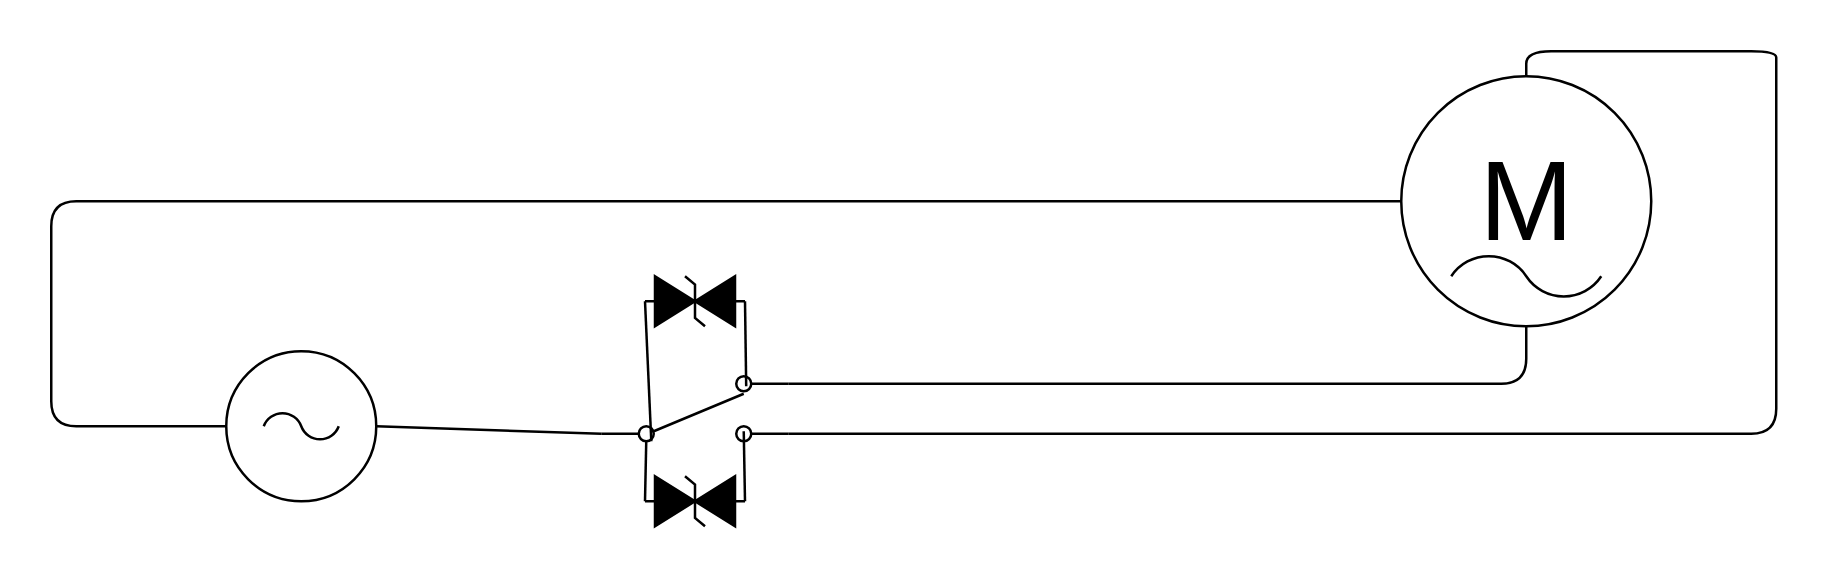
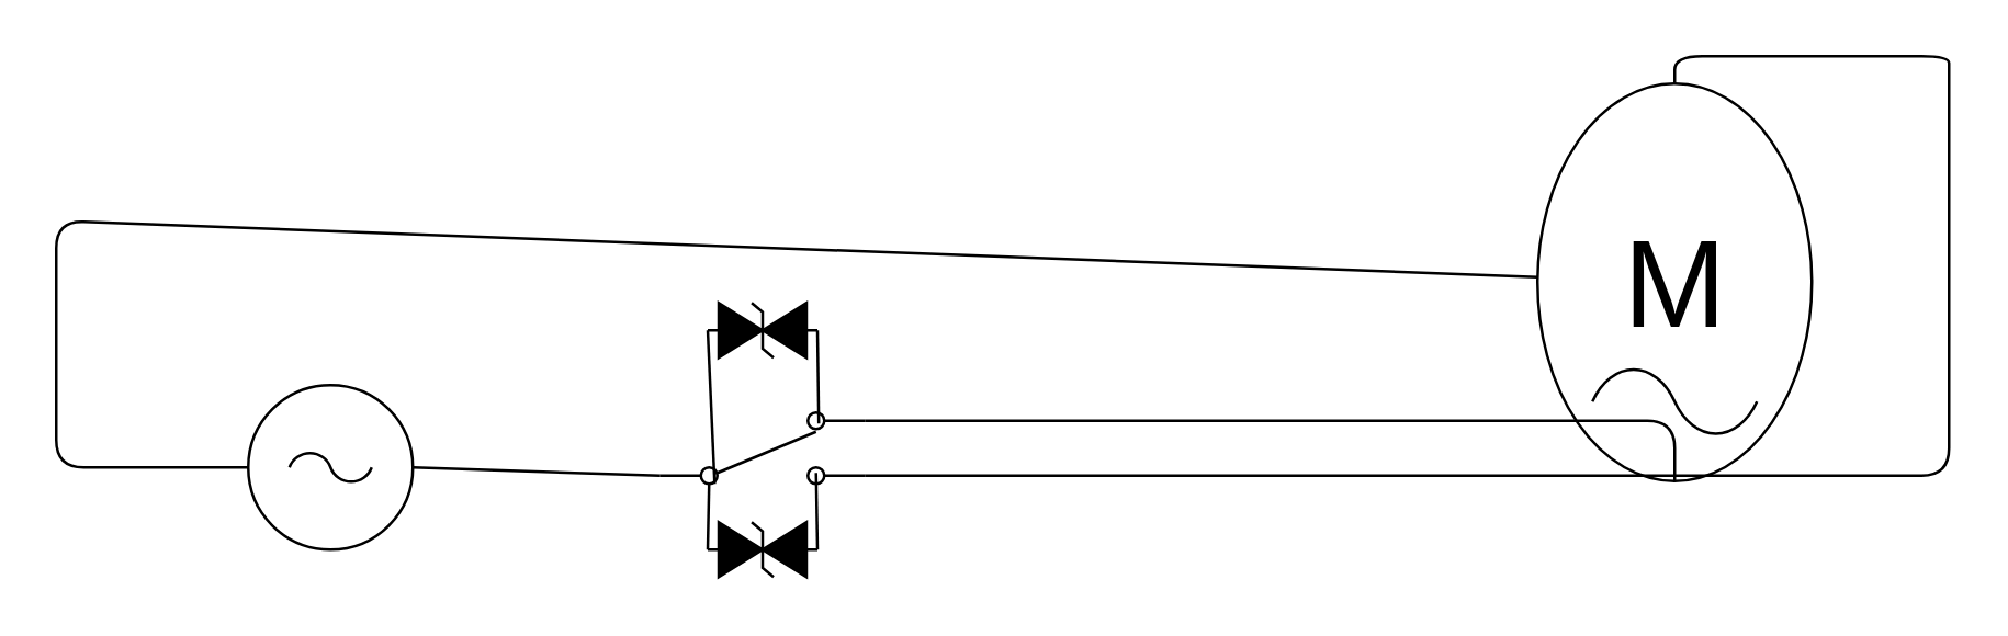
  <mxCell id="0" />
  <mxCell id="1" parent="0" />
  <mxCell id="2" value="" style="pointerEvents=1;verticalLabelPosition=bottom;shadow=0;dashed=0;align=center;html=1;verticalAlign=top;shape=mxgraph.electrical.electro-mechanical.2-way_switch;" vertex="1" parent="1"><mxGeometry x="240" y="150" width="75" height="26" as="geometry" /></mxCell>
  <mxCell id="3" value="" style="pointerEvents=1;verticalLabelPosition=bottom;shadow=0;dashed=0;align=center;html=1;verticalAlign=top;shape=mxgraph.electrical.signal_sources.ac_source;" vertex="1" parent="1"><mxGeometry x="90" y="140" width="60" height="60" as="geometry" /></mxCell>
  <mxCell id="4" value="" style="endArrow=none;html=1;exitX=0;exitY=0.5;exitDx=0;exitDy=0;exitPerimeter=0;" edge="1" parent="1" source="3" target="5"><mxGeometry width="50" height="50" relative="1" as="geometry"><mxPoint x="290" y="430" as="sourcePoint" /><mxPoint x="20" y="70" as="targetPoint" /><Array as="points"><mxPoint x="20" y="170" /><mxPoint x="20" y="80" /></Array></mxGeometry></mxCell>
- <mxCell id="5" value="M" style="dashed=0;outlineConnect=0;align=center;html=1;shape=mxgraph.pid.engines.electric_motor_(ac);fontSize=45;" vertex="1" parent="1"><mxGeometry x="560" y="30" width="100" height="100" as="geometry" /></mxCell>
+ <mxCell id="5" value="M" style="dashed=0;outlineConnect=0;align=center;html=1;shape=mxgraph.pid.engines.electric_motor_(ac);fontSize=45;" vertex="1" parent="1"><mxGeometry x="560" y="30" width="100" height="145" as="geometry" /></mxCell>
  <mxCell id="6" value="" style="endArrow=none;html=1;exitX=1;exitY=0.5;exitDx=0;exitDy=0;exitPerimeter=0;entryX=0;entryY=0.885;entryDx=0;entryDy=0;entryPerimeter=0;" edge="1" parent="1" source="3" target="2"><mxGeometry width="50" height="50" relative="1" as="geometry"><mxPoint x="290" y="430" as="sourcePoint" /><mxPoint x="340" y="380" as="targetPoint" /></mxGeometry></mxCell>
  <mxCell id="7" value="" style="endArrow=none;html=1;exitX=1;exitY=0.115;exitDx=0;exitDy=0;exitPerimeter=0;entryX=0.5;entryY=1;entryDx=0;entryDy=0;entryPerimeter=0;" edge="1" parent="1" source="2" target="5"><mxGeometry width="50" height="50" relative="1" as="geometry"><mxPoint x="315" y="150" as="sourcePoint" /><mxPoint x="590" y="150" as="targetPoint" /><Array as="points"><mxPoint x="610" y="153" /></Array></mxGeometry></mxCell>
  <mxCell id="8" value="" style="endArrow=none;html=1;exitX=1;exitY=0.885;exitDx=0;exitDy=0;exitPerimeter=0;entryX=0.5;entryY=0;entryDx=0;entryDy=0;entryPerimeter=0;" edge="1" parent="1" source="2" target="5"><mxGeometry width="50" height="50" relative="1" as="geometry"><mxPoint x="290" y="280" as="sourcePoint" /><mxPoint x="340" y="230" as="targetPoint" /><Array as="points"><mxPoint x="710" y="173" /><mxPoint x="710" y="30" /><mxPoint x="710" y="20" /><mxPoint x="610" y="20" /></Array></mxGeometry></mxCell>
  <mxCell id="9" value="" style="pointerEvents=1;fillColor=strokeColor;verticalLabelPosition=bottom;shadow=0;dashed=0;align=center;html=1;verticalAlign=top;shape=mxgraph.electrical.diodes.transorb_2;" vertex="1" parent="1"><mxGeometry x="257.5" y="190" width="40" height="20" as="geometry" /></mxCell>
  <mxCell id="10" value="" style="endArrow=none;html=1;entryX=0.76;entryY=0.846;entryDx=0;entryDy=0;entryPerimeter=0;exitX=1;exitY=0.5;exitDx=0;exitDy=0;exitPerimeter=0;" edge="1" parent="1" source="9" target="2"><mxGeometry width="50" height="50" relative="1" as="geometry"><mxPoint x="297" y="220" as="sourcePoint" /><mxPoint x="320" y="230" as="targetPoint" /></mxGeometry></mxCell>
  <mxCell id="11" value="" style="endArrow=none;html=1;exitX=0;exitY=0.5;exitDx=0;exitDy=0;exitPerimeter=0;entryX=0.24;entryY=1;entryDx=0;entryDy=0;entryPerimeter=0;" edge="1" parent="1" source="9" target="2"><mxGeometry width="50" height="50" relative="1" as="geometry"><mxPoint x="290" y="280" as="sourcePoint" /><mxPoint x="340" y="230" as="targetPoint" /></mxGeometry></mxCell>
  <mxCell id="12" value="" style="pointerEvents=1;fillColor=strokeColor;verticalLabelPosition=bottom;shadow=0;dashed=0;align=center;html=1;verticalAlign=top;shape=mxgraph.electrical.diodes.transorb_2;" vertex="1" parent="1"><mxGeometry x="257.5" y="110" width="40" height="20" as="geometry" /></mxCell>
  <mxCell id="13" value="" style="endArrow=none;html=1;entryX=0;entryY=0.5;entryDx=0;entryDy=0;entryPerimeter=0;exitX=0.267;exitY=1;exitDx=0;exitDy=0;exitPerimeter=0;" edge="1" parent="1" source="2" target="12"><mxGeometry width="50" height="50" relative="1" as="geometry"><mxPoint x="290" y="280" as="sourcePoint" /><mxPoint x="340" y="230" as="targetPoint" /></mxGeometry></mxCell>
  <mxCell id="14" value="" style="endArrow=none;html=1;entryX=1;entryY=0.5;entryDx=0;entryDy=0;entryPerimeter=0;exitX=0.773;exitY=0.154;exitDx=0;exitDy=0;exitPerimeter=0;" edge="1" parent="1" source="2" target="12"><mxGeometry width="50" height="50" relative="1" as="geometry"><mxPoint x="290" y="280" as="sourcePoint" /><mxPoint x="340" y="230" as="targetPoint" /></mxGeometry></mxCell>
